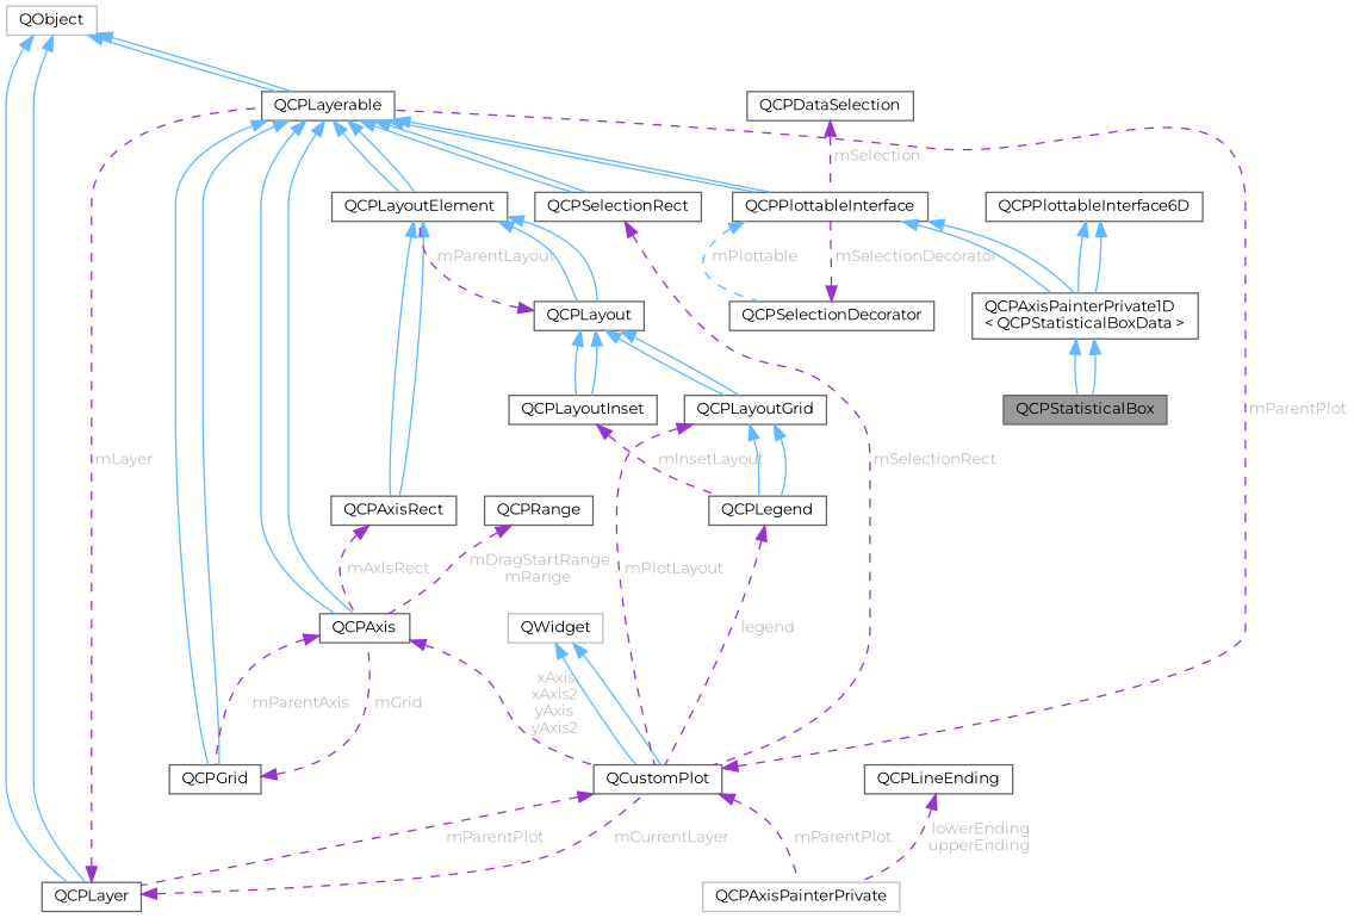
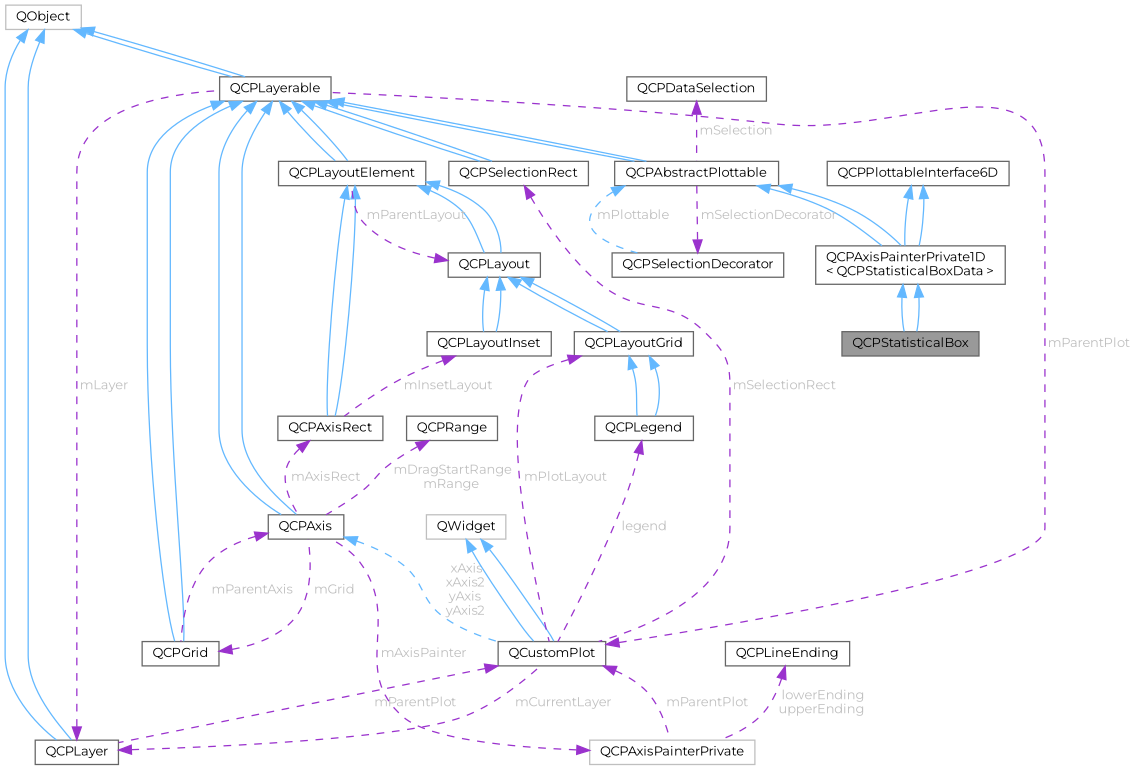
  digraph {
    fontname=Montserrat
    node [color=gray40 fillcolor=white fontname=Montserrat fontsize=10 shape=box style=filled]
    edge [color=steelblue1 dir=back fontname=Montserrat fontsize=10 labelfontname=Helvetica labelfontsize=10 style=solid]
    n1 [fillcolor=grey60 fontcolor=black height=0.2 label=QCPStatisticalBox width=0.4]
    n2 [height=0.2 label="QCPAxisPainterPrivate1D\l\< QCPStatisticalBoxData \>" width=0.4]
-   n3 [height=0.2 label=QCPPlottableInterface width=0.4]
+   n3 [height=0.2 label=QCPAbstractPlottable width=0.4]
    n4 [height=0.2 label=QCPSelectionDecorator width=0.4]
    n5 [height=0.2 label=QCPLayerable width=0.4]
    n6 [height=0.2 label=QCPAxis width=0.4]
    n7 [height=0.2 label=QCPLayoutElement width=0.4]
    n8 [height=0.2 label=QCPGrid width=0.4]
    n9 [height=0.2 label=QCPSelectionRect width=0.4]
    n10 [height=0.2 label=QCustomPlot width=0.4]
    n11 [height=0.2 label=QCPAxisRect width=0.4]
    n12 [height=0.2 label=QCPLayout width=0.4]
    n13 [color=grey75 height=0.2 label=QObject width=0.4]
    n14 [height=0.2 label=QCPLayer width=0.4]
    n15 [color=grey75 height=0.2 label=QCPAxisPainterPrivate width=0.4]
    n16 [color=grey75 height=0.2 label=QWidget width=0.4]
    n17 [height=0.2 label=QCPLayoutInset width=0.4]
    n18 [height=0.2 label=QCPLayoutGrid width=0.4]
    n19 [height=0.2 label=QCPLegend width=0.4]
    n20 [height=0.2 label=QCPRange width=0.4]
    n21 [height=0.2 label=QCPLineEnding width=0.4]
    n22 [height=0.2 label=QCPDataSelection width=0.4]
    n23 [height=0.2 label=QCPPlottableInterface6D width=0.4]
    n2 -> n1
    n2 -> n1
    n3 -> n2
    n3 -> n2
    n3 -> n4 [fontcolor=grey label=" mPlottable" style=dashed]
    n4 -> n3 [color=darkorchid3 fontcolor=grey label=" mSelectionDecorator" style=dashed]
    n5 -> n3
    n5 -> n3
    n5 -> n6
    n5 -> n6
    n5 -> n7
    n5 -> n7
    n5 -> n8
    n5 -> n8
    n5 -> n9
    n5 -> n9
    n6 -> n8 [color=darkorchid3 fontcolor=grey label=" mParentAxis" style=dashed]
-   n6 -> n10 [color=darkorchid3 fontcolor=grey label=" xAxis\nxAxis2\nyAxis\nyAxis2" style=dashed]
+   n6 -> n10 [fontcolor=grey label=" xAxis\nxAxis2\nyAxis\nyAxis2" style=dashed]
    n7 -> n11
    n7 -> n11
    n7 -> n12
    n7 -> n12
    n8 -> n6 [color=darkorchid3 fontcolor=grey label=" mGrid" style=dashed]
    n9 -> n10 [color=darkorchid3 fontcolor=grey label=" mSelectionRect" style=dashed]
    n10 -> n5 [color=darkorchid3 fontcolor=grey label=" mParentPlot" style=dashed]
    n10 -> n14 [color=darkorchid3 fontcolor=grey label=" mParentPlot" style=dashed]
    n10 -> n15 [color=darkorchid3 fontcolor=grey label=" mParentPlot" style=dashed]
    n11 -> n6 [color=darkorchid3 fontcolor=grey label=" mAxisRect" style=dashed]
    n12 -> n7 [color=darkorchid3 fontcolor=grey label=" mParentLayout" style=dashed]
    n12 -> n17
    n12 -> n17
    n12 -> n18
    n12 -> n18
    n13 -> n5
    n13 -> n5
    n13 -> n14
    n13 -> n14
    n14 -> n5 [color=darkorchid3 fontcolor=grey label=" mLayer" style=dashed]
    n14 -> n10 [color=darkorchid3 fontcolor=grey label=" mCurrentLayer" style=dashed]
+   n15 -> n6 [color=darkorchid3 fontcolor=grey label=" mAxisPainter" style=dashed]
    n16 -> n10
    n16 -> n10
-   n17 -> n19 [color=darkorchid3 fontcolor=grey label=" mInsetLayout" style=dashed]
+   n17 -> n11 [color=darkorchid3 fontcolor=grey label=" mInsetLayout" style=dashed]
    n18 -> n10 [color=darkorchid3 fontcolor=grey label=" mPlotLayout" style=dashed]
    n18 -> n19
    n18 -> n19
    n19 -> n10 [color=darkorchid3 fontcolor=grey label=" legend" style=dashed]
    n20 -> n6 [color=darkorchid3 fontcolor=grey label=" mDragStartRange\nmRange" style=dashed]
    n21 -> n15 [color=darkorchid3 fontcolor=grey label=" lowerEnding\nupperEnding" style=dashed]
    n22 -> n3 [color=darkorchid3 fontcolor=grey label=" mSelection" style=dashed]
    n23 -> n2
    n23 -> n2
  }
